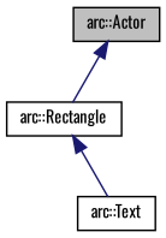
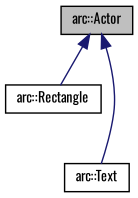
  digraph {
    fontname=Oswald
    node [color=black fillcolor=white fontname=Oswald fontsize=10 shape=record style=filled]
    edge [color=midnightblue dir=back fontname=Oswald fontsize=10 labelfontname=Helvetica labelfontsize=10 style=solid]
    n1 [fillcolor=grey75 fontcolor=black height=0.2 label="arc::Actor" width=0.4]
    n2 [height=0.2 label="arc::Rectangle" width=0.4]
    n3 [height=0.2 label="arc::Text" width=0.4]
    n1 -> n2
-   n2 -> n3
+   n1 -> n3
  }
